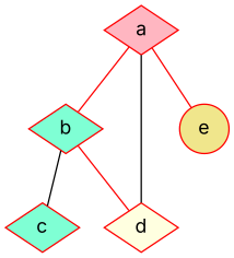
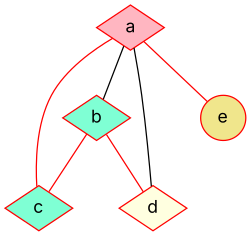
  strict graph {
    fontname=Inter
    node [color=red fillcolor=aquamarine fontname=Inter shape=diamond style="selected vertex,filled"]
    edge [color=black fontname=Inter style="edge"]
    a [fillcolor=lightpink]
    b
    c
    d [fillcolor=lightyellow]
    e [fillcolor=khaki shape=circle]
-   a -- b [color=red]
+   a -- b
+   a -- c [color=red]
    a -- d
    a -- e [color=red]
-   b -- c
+   b -- c [color=red]
    b -- d [color=red]
  }
